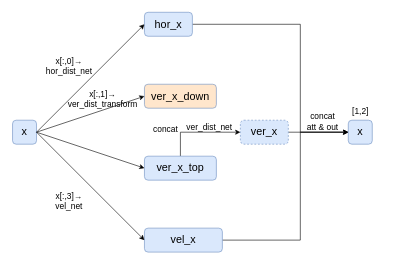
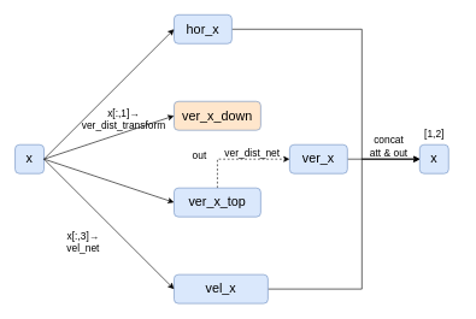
  <mxCell id="0" />
  <mxCell id="1" parent="0" />
- <mxCell id="2" value="&lt;span style=&quot;font-size: 14px;&quot;&gt;x[:,0]→&lt;br&gt;hor_dist_net&lt;br&gt;&lt;/span&gt;" style="text;html=1;strokeColor=none;fillColor=none;align=center;verticalAlign=middle;whiteSpace=wrap;rounded=0;" vertex="1" parent="1"><mxGeometry x="79" y="95" width="71" height="30" as="geometry" /></mxCell>
  <mxCell id="3" value="&lt;font style=&quot;font-size: 18px;&quot;&gt;x&lt;/font&gt;" style="rounded=1;whiteSpace=wrap;html=1;fillColor=#dae8fc;strokeColor=#6c8ebf;" vertex="1" parent="1"><mxGeometry x="20" y="200" width="40" height="40" as="geometry" /></mxCell>
  <mxCell id="4" style="edgeStyle=orthogonalEdgeStyle;rounded=0;orthogonalLoop=1;jettySize=auto;html=1;exitX=1;exitY=0.5;exitDx=0;exitDy=0;entryX=0;entryY=0.5;entryDx=0;entryDy=0;" edge="1" parent="1" source="5" target="21"><mxGeometry relative="1" as="geometry"><Array as="points"><mxPoint x="500" y="40" /><mxPoint x="500" y="220" /></Array></mxGeometry></mxCell>
  <mxCell id="5" value="&lt;font style=&quot;font-size: 18px;&quot;&gt;hor_x&lt;/font&gt;" style="rounded=1;whiteSpace=wrap;html=1;fillColor=#dae8fc;strokeColor=#6c8ebf;" vertex="1" parent="1"><mxGeometry x="240" y="20" width="80" height="40" as="geometry" /></mxCell>
  <mxCell id="6" value="&lt;font style=&quot;font-size: 18px;&quot;&gt;ver_x_down&lt;/font&gt;" style="rounded=1;whiteSpace=wrap;html=1;fillColor=#ffe6cc;strokeColor=#6c8ebf;" vertex="1" parent="1"><mxGeometry x="240" y="140" width="120" height="40" as="geometry" /></mxCell>
  <mxCell id="7" value="" style="endArrow=classic;html=1;rounded=0;exitX=1;exitY=0.5;exitDx=0;exitDy=0;entryX=0;entryY=0.5;entryDx=0;entryDy=0;" edge="1" parent="1" source="3" target="5"><mxGeometry width="50" height="50" relative="1" as="geometry"><mxPoint x="100" y="150" as="sourcePoint" /><mxPoint x="150" y="100" as="targetPoint" /></mxGeometry></mxCell>
- <mxCell id="8" style="edgeStyle=orthogonalEdgeStyle;rounded=0;orthogonalLoop=1;jettySize=auto;html=1;exitX=0.5;exitY=0;exitDx=0;exitDy=0;entryX=0;entryY=0.5;entryDx=0;entryDy=0;" edge="1" parent="1" source="9" target="14"><mxGeometry relative="1" as="geometry" /></mxCell>
+ <mxCell id="8" style="edgeStyle=orthogonalEdgeStyle;rounded=0;orthogonalLoop=1;jettySize=auto;html=1;exitX=0.5;exitY=0;exitDx=0;exitDy=0;entryX=0;entryY=0.5;entryDx=0;entryDy=0;dashed=1;" edge="1" parent="1" source="9" target="14"><mxGeometry relative="1" as="geometry" /></mxCell>
  <mxCell id="9" value="&lt;font style=&quot;font-size: 18px;&quot;&gt;ver_x_top&lt;/font&gt;" style="rounded=1;whiteSpace=wrap;html=1;fillColor=#dae8fc;strokeColor=#6c8ebf;" vertex="1" parent="1"><mxGeometry x="240" y="260" width="120" height="40" as="geometry" /></mxCell>
  <mxCell id="10" value="&lt;span style=&quot;font-size: 14px;&quot;&gt;x[:,1]→&lt;br&gt;ver_dist_transform&lt;br&gt;&lt;/span&gt;" style="text;html=1;strokeColor=none;fillColor=none;align=center;verticalAlign=middle;whiteSpace=wrap;rounded=0;" vertex="1" parent="1"><mxGeometry x="134.5" y="150" width="71" height="30" as="geometry" /></mxCell>
  <mxCell id="11" value="" style="endArrow=classic;html=1;rounded=0;exitX=1;exitY=0.5;exitDx=0;exitDy=0;entryX=0;entryY=0.5;entryDx=0;entryDy=0;" edge="1" parent="1" source="3" target="9"><mxGeometry width="50" height="50" relative="1" as="geometry"><mxPoint x="120" y="250" as="sourcePoint" /><mxPoint x="170" y="200" as="targetPoint" /></mxGeometry></mxCell>
- <mxCell id="12" value="&lt;span style=&quot;font-size: 14px;&quot;&gt;concat&lt;br&gt;&lt;/span&gt;" style="text;html=1;strokeColor=none;fillColor=none;align=center;verticalAlign=middle;whiteSpace=wrap;rounded=0;" vertex="1" parent="1"><mxGeometry x="240" y="200" width="71" height="30" as="geometry" /></mxCell>
+ <mxCell id="12" value="&lt;span style=&quot;font-size: 14px;&quot;&gt;out&lt;br&gt;&lt;/span&gt;" style="text;html=1;strokeColor=none;fillColor=none;align=center;verticalAlign=middle;whiteSpace=wrap;rounded=0;" vertex="1" parent="1"><mxGeometry x="240" y="200" width="71" height="30" as="geometry" /></mxCell>
  <mxCell id="13" style="edgeStyle=orthogonalEdgeStyle;rounded=0;orthogonalLoop=1;jettySize=auto;html=1;exitX=1;exitY=0.5;exitDx=0;exitDy=0;entryX=0;entryY=0.5;entryDx=0;entryDy=0;" edge="1" parent="1" source="14" target="21"><mxGeometry relative="1" as="geometry" /></mxCell>
- <mxCell id="14" value="&lt;font style=&quot;font-size: 18px;&quot;&gt;ver_x&lt;/font&gt;" style="rounded=1;whiteSpace=wrap;html=1;fillColor=#dae8fc;strokeColor=#6c8ebf;dashed=1;" vertex="1" parent="1"><mxGeometry x="400" y="200" width="80" height="40" as="geometry" /></mxCell>
+ <mxCell id="14" value="&lt;font style=&quot;font-size: 18px;&quot;&gt;ver_x&lt;/font&gt;" style="rounded=1;whiteSpace=wrap;html=1;fillColor=#dae8fc;strokeColor=#6c8ebf;" vertex="1" parent="1"><mxGeometry x="400" y="200" width="80" height="40" as="geometry" /></mxCell>
  <mxCell id="15" value="&lt;span style=&quot;font-size: 14px;&quot;&gt;ver_dist_net&lt;br&gt;&lt;/span&gt;" style="text;html=1;strokeColor=none;fillColor=none;align=center;verticalAlign=middle;whiteSpace=wrap;rounded=0;" vertex="1" parent="1"><mxGeometry x="313" y="196" width="71" height="30" as="geometry" /></mxCell>
  <mxCell id="16" value="" style="endArrow=classic;html=1;rounded=0;exitX=1;exitY=0.5;exitDx=0;exitDy=0;entryX=0;entryY=0.5;entryDx=0;entryDy=0;" edge="1" parent="1" source="3" target="6"><mxGeometry width="50" height="50" relative="1" as="geometry"><mxPoint x="120" y="350" as="sourcePoint" /><mxPoint x="170" y="300" as="targetPoint" /></mxGeometry></mxCell>
  <mxCell id="17" style="edgeStyle=orthogonalEdgeStyle;rounded=0;orthogonalLoop=1;jettySize=auto;html=1;exitX=1;exitY=0.5;exitDx=0;exitDy=0;entryX=0;entryY=0.5;entryDx=0;entryDy=0;" edge="1" parent="1" source="18" target="21"><mxGeometry relative="1" as="geometry"><Array as="points"><mxPoint x="500" y="400" /><mxPoint x="500" y="220" /></Array></mxGeometry></mxCell>
  <mxCell id="18" value="&lt;font style=&quot;font-size: 18px;&quot;&gt;vel_x&lt;/font&gt;" style="rounded=1;whiteSpace=wrap;html=1;fillColor=#dae8fc;strokeColor=#6c8ebf;" vertex="1" parent="1"><mxGeometry x="240" y="380" width="130" height="40" as="geometry" /></mxCell>
  <mxCell id="19" value="" style="endArrow=classic;html=1;rounded=0;exitX=1;exitY=0.5;exitDx=0;exitDy=0;entryX=0;entryY=0.5;entryDx=0;entryDy=0;" edge="1" parent="1" source="3" target="18"><mxGeometry width="50" height="50" relative="1" as="geometry"><mxPoint x="110" y="350" as="sourcePoint" /><mxPoint x="160" y="300" as="targetPoint" /></mxGeometry></mxCell>
  <mxCell id="20" value="&lt;span style=&quot;font-size: 14px;&quot;&gt;x[:,3]→&lt;br&gt;vel_net&lt;br&gt;&lt;/span&gt;" style="text;html=1;strokeColor=none;fillColor=none;align=center;verticalAlign=middle;whiteSpace=wrap;rounded=0;" vertex="1" parent="1"><mxGeometry x="79" y="320" width="71" height="30" as="geometry" /></mxCell>
  <mxCell id="21" value="&lt;font style=&quot;font-size: 18px;&quot;&gt;x&lt;/font&gt;" style="rounded=1;whiteSpace=wrap;html=1;fillColor=#dae8fc;strokeColor=#6c8ebf;" vertex="1" parent="1"><mxGeometry x="580" y="200" width="40" height="40" as="geometry" /></mxCell>
  <mxCell id="22" value="&lt;span style=&quot;font-size: 14px;&quot;&gt;concat&lt;br&gt;att &amp;amp; out&lt;br&gt;&lt;/span&gt;" style="text;html=1;strokeColor=none;fillColor=none;align=center;verticalAlign=middle;whiteSpace=wrap;rounded=0;" vertex="1" parent="1"><mxGeometry x="502" y="187" width="71" height="30" as="geometry" /></mxCell>
  <mxCell id="23" value="&lt;span style=&quot;font-size: 14px;&quot;&gt;[1,2]&lt;br&gt;&lt;/span&gt;" style="text;html=1;strokeColor=none;fillColor=none;align=center;verticalAlign=middle;whiteSpace=wrap;rounded=0;" vertex="1" parent="1"><mxGeometry x="564.5" y="170" width="71" height="30" as="geometry" /></mxCell>
